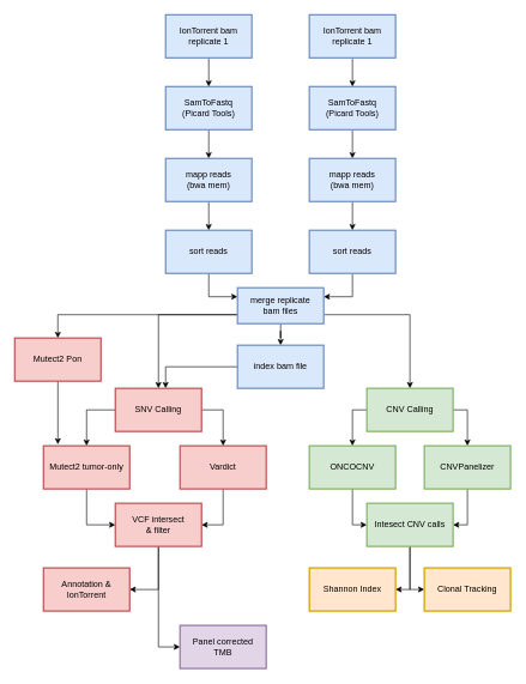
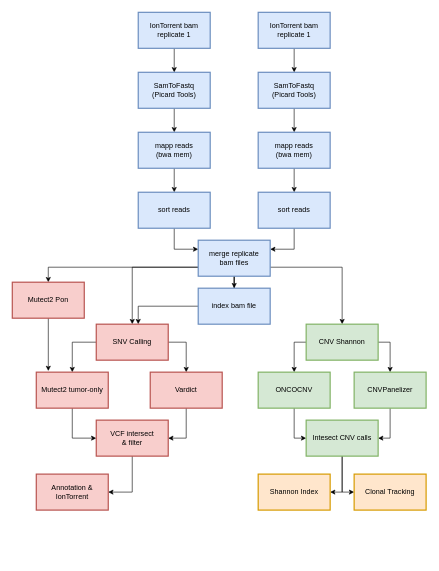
  <mxCell id="0" />
  <mxCell id="1" parent="0" />
  <mxCell id="2" value="" style="edgeStyle=orthogonalEdgeStyle;rounded=0;orthogonalLoop=1;jettySize=auto;html=1;" edge="1" parent="1" source="3" target="7"><mxGeometry relative="1" as="geometry" /></mxCell>
  <mxCell id="3" value="IonTorrent bam replicate 1" style="rounded=0;whiteSpace=wrap;html=1;fillColor=#dae8fc;strokeColor=#6c8ebf;strokeWidth=2;" vertex="1" parent="1"><mxGeometry x="230" y="20" width="120" height="60" as="geometry" /></mxCell>
  <mxCell id="4" value="" style="edgeStyle=orthogonalEdgeStyle;rounded=0;orthogonalLoop=1;jettySize=auto;html=1;" edge="1" parent="1" source="5" target="9"><mxGeometry relative="1" as="geometry" /></mxCell>
  <mxCell id="5" value="IonTorrent bam replicate 1" style="rounded=0;whiteSpace=wrap;html=1;fillColor=#dae8fc;strokeColor=#6c8ebf;strokeWidth=2;" vertex="1" parent="1"><mxGeometry x="430" y="20" width="120" height="60" as="geometry" /></mxCell>
  <mxCell id="6" value="" style="edgeStyle=orthogonalEdgeStyle;rounded=0;orthogonalLoop=1;jettySize=auto;html=1;" edge="1" parent="1" source="7" target="11"><mxGeometry relative="1" as="geometry" /></mxCell>
  <mxCell id="7" value="&lt;div&gt;SamToFastq &lt;br&gt;&lt;/div&gt;&lt;div&gt;(Picard Tools)&lt;/div&gt;" style="rounded=0;whiteSpace=wrap;html=1;fillColor=#dae8fc;strokeColor=#6c8ebf;strokeWidth=2;" vertex="1" parent="1"><mxGeometry x="230" y="120" width="120" height="60" as="geometry" /></mxCell>
  <mxCell id="8" value="" style="edgeStyle=orthogonalEdgeStyle;rounded=0;orthogonalLoop=1;jettySize=auto;html=1;" edge="1" parent="1" source="9" target="13"><mxGeometry relative="1" as="geometry" /></mxCell>
  <mxCell id="9" value="&lt;div&gt;SamToFastq &lt;br&gt;&lt;/div&gt;&lt;div&gt;(Picard Tools)&lt;/div&gt;" style="rounded=0;whiteSpace=wrap;html=1;fillColor=#dae8fc;strokeColor=#6c8ebf;strokeWidth=2;" vertex="1" parent="1"><mxGeometry x="430" y="120" width="120" height="60" as="geometry" /></mxCell>
  <mxCell id="10" value="" style="edgeStyle=orthogonalEdgeStyle;rounded=0;orthogonalLoop=1;jettySize=auto;html=1;" edge="1" parent="1" source="11" target="15"><mxGeometry relative="1" as="geometry" /></mxCell>
  <mxCell id="11" value="&lt;div&gt;mapp reads&lt;/div&gt;&lt;div&gt;(bwa mem)&lt;/div&gt;" style="rounded=0;whiteSpace=wrap;html=1;fillColor=#dae8fc;strokeColor=#6c8ebf;strokeWidth=2;" vertex="1" parent="1"><mxGeometry x="230" y="220" width="120" height="60" as="geometry" /></mxCell>
  <mxCell id="12" value="" style="edgeStyle=orthogonalEdgeStyle;rounded=0;orthogonalLoop=1;jettySize=auto;html=1;" edge="1" parent="1" source="13" target="17"><mxGeometry relative="1" as="geometry" /></mxCell>
  <mxCell id="13" value="&lt;div&gt;mapp reads&lt;/div&gt;&lt;div&gt;(bwa mem)&lt;/div&gt;" style="rounded=0;whiteSpace=wrap;html=1;fillColor=#dae8fc;strokeColor=#6c8ebf;strokeWidth=2;" vertex="1" parent="1"><mxGeometry x="430" y="220" width="120" height="60" as="geometry" /></mxCell>
  <mxCell id="14" style="edgeStyle=orthogonalEdgeStyle;rounded=0;orthogonalLoop=1;jettySize=auto;html=1;entryX=0;entryY=0.25;entryDx=0;entryDy=0;" edge="1" parent="1" source="15" target="22"><mxGeometry relative="1" as="geometry" /></mxCell>
  <mxCell id="15" value="sort reads" style="whiteSpace=wrap;html=1;rounded=0;fillColor=#dae8fc;strokeColor=#6c8ebf;strokeWidth=2;" vertex="1" parent="1"><mxGeometry x="230" y="320" width="120" height="60" as="geometry" /></mxCell>
  <mxCell id="16" style="edgeStyle=orthogonalEdgeStyle;rounded=0;orthogonalLoop=1;jettySize=auto;html=1;entryX=1;entryY=0.25;entryDx=0;entryDy=0;" edge="1" parent="1" source="17" target="22"><mxGeometry relative="1" as="geometry" /></mxCell>
  <mxCell id="17" value="sort reads" style="whiteSpace=wrap;html=1;rounded=0;fillColor=#dae8fc;strokeColor=#6c8ebf;strokeWidth=2;" vertex="1" parent="1"><mxGeometry x="430" y="320" width="120" height="60" as="geometry" /></mxCell>
  <mxCell id="18" value="" style="edgeStyle=orthogonalEdgeStyle;rounded=0;orthogonalLoop=1;jettySize=auto;html=1;" edge="1" parent="1" source="22" target="24"><mxGeometry relative="1" as="geometry" /></mxCell>
  <mxCell id="19" style="edgeStyle=orthogonalEdgeStyle;rounded=0;orthogonalLoop=1;jettySize=auto;html=1;exitX=0;exitY=0.75;exitDx=0;exitDy=0;" edge="1" parent="1" source="22" target="27"><mxGeometry relative="1" as="geometry" /></mxCell>
  <mxCell id="20" style="edgeStyle=orthogonalEdgeStyle;rounded=0;orthogonalLoop=1;jettySize=auto;html=1;exitX=0;exitY=0.75;exitDx=0;exitDy=0;entryX=0.5;entryY=0;entryDx=0;entryDy=0;" edge="1" parent="1" source="22" target="49"><mxGeometry relative="1" as="geometry" /></mxCell>
  <mxCell id="21" style="edgeStyle=orthogonalEdgeStyle;rounded=0;orthogonalLoop=1;jettySize=auto;html=1;exitX=1;exitY=0.75;exitDx=0;exitDy=0;entryX=0.5;entryY=0;entryDx=0;entryDy=0;" edge="1" parent="1" source="22" target="37"><mxGeometry relative="1" as="geometry" /></mxCell>
- <mxCell id="22" value="&lt;div&gt;merge replicate &lt;br&gt;&lt;/div&gt;&lt;div&gt;bam files&lt;/div&gt;" style="rounded=0;whiteSpace=wrap;html=1;fillColor=#dae8fc;strokeColor=#6c8ebf;strokeWidth=2;" vertex="1" parent="1"><mxGeometry x="330" y="400" width="120" height="50" as="geometry" /></mxCell>
+ <mxCell id="22" value="&lt;div&gt;merge replicate &lt;br&gt;&lt;/div&gt;&lt;div&gt;bam files&lt;/div&gt;" style="rounded=0;whiteSpace=wrap;html=1;fillColor=#dae8fc;strokeColor=#6c8ebf;strokeWidth=2;" vertex="1" parent="1"><mxGeometry x="330" y="400" width="120" height="60" as="geometry" /></mxCell>
  <mxCell id="23" style="edgeStyle=orthogonalEdgeStyle;rounded=0;orthogonalLoop=1;jettySize=auto;html=1;entryX=0.583;entryY=0;entryDx=0;entryDy=0;entryPerimeter=0;" edge="1" parent="1" source="24" target="27"><mxGeometry relative="1" as="geometry" /></mxCell>
  <mxCell id="24" value="index bam file" style="rounded=0;whiteSpace=wrap;html=1;fillColor=#dae8fc;strokeColor=#6c8ebf;strokeWidth=2;" vertex="1" parent="1"><mxGeometry x="330" y="480" width="120" height="60" as="geometry" /></mxCell>
  <mxCell id="25" style="edgeStyle=orthogonalEdgeStyle;rounded=0;orthogonalLoop=1;jettySize=auto;html=1;exitX=1;exitY=0.5;exitDx=0;exitDy=0;entryX=0.5;entryY=0;entryDx=0;entryDy=0;" edge="1" parent="1" source="27" target="29"><mxGeometry relative="1" as="geometry" /></mxCell>
  <mxCell id="26" style="edgeStyle=orthogonalEdgeStyle;rounded=0;orthogonalLoop=1;jettySize=auto;html=1;exitX=0;exitY=0.5;exitDx=0;exitDy=0;" edge="1" parent="1" source="27" target="31"><mxGeometry relative="1" as="geometry" /></mxCell>
  <mxCell id="27" value="SNV Calling" style="rounded=0;whiteSpace=wrap;html=1;fillColor=#f8cecc;strokeColor=#b85450;strokeWidth=2;" vertex="1" parent="1"><mxGeometry x="160" y="540" width="120" height="60" as="geometry" /></mxCell>
  <mxCell id="28" style="edgeStyle=orthogonalEdgeStyle;rounded=0;orthogonalLoop=1;jettySize=auto;html=1;entryX=1;entryY=0.5;entryDx=0;entryDy=0;" edge="1" parent="1" source="29" target="34"><mxGeometry relative="1" as="geometry" /></mxCell>
  <mxCell id="29" value="Vardict" style="rounded=0;whiteSpace=wrap;html=1;fillColor=#f8cecc;strokeColor=#b85450;strokeWidth=2;" vertex="1" parent="1"><mxGeometry x="250" y="620" width="120" height="60" as="geometry" /></mxCell>
  <mxCell id="30" style="edgeStyle=orthogonalEdgeStyle;rounded=0;orthogonalLoop=1;jettySize=auto;html=1;exitX=0.5;exitY=1;exitDx=0;exitDy=0;entryX=0;entryY=0.5;entryDx=0;entryDy=0;" edge="1" parent="1" source="31" target="34"><mxGeometry relative="1" as="geometry" /></mxCell>
  <mxCell id="31" value="Mutect2 tumor-only" style="rounded=0;whiteSpace=wrap;html=1;fillColor=#f8cecc;strokeColor=#b85450;strokeWidth=2;" vertex="1" parent="1"><mxGeometry x="60" y="620" width="120" height="60" as="geometry" /></mxCell>
  <mxCell id="32" value="" style="edgeStyle=orthogonalEdgeStyle;rounded=0;orthogonalLoop=1;jettySize=auto;html=1;entryX=1;entryY=0.5;entryDx=0;entryDy=0;" edge="1" parent="1" source="34" target="45"><mxGeometry relative="1" as="geometry" /></mxCell>
- <mxCell id="33" style="edgeStyle=orthogonalEdgeStyle;rounded=0;orthogonalLoop=1;jettySize=auto;html=1;entryX=0;entryY=0.5;entryDx=0;entryDy=0;" edge="1" parent="1" source="34" target="50"><mxGeometry relative="1" as="geometry" /></mxCell>
  <mxCell id="34" value="&lt;div&gt;VCF intersect&lt;/div&gt;&lt;div&gt;&amp;amp; filter&lt;br&gt;&lt;/div&gt;" style="rounded=0;whiteSpace=wrap;html=1;fillColor=#f8cecc;strokeColor=#b85450;strokeWidth=2;" vertex="1" parent="1"><mxGeometry x="160" y="700" width="120" height="60" as="geometry" /></mxCell>
  <mxCell id="35" style="edgeStyle=orthogonalEdgeStyle;rounded=0;orthogonalLoop=1;jettySize=auto;html=1;exitX=0;exitY=0.5;exitDx=0;exitDy=0;entryX=0.5;entryY=0;entryDx=0;entryDy=0;" edge="1" parent="1" source="37" target="39"><mxGeometry relative="1" as="geometry" /></mxCell>
  <mxCell id="36" style="edgeStyle=orthogonalEdgeStyle;rounded=0;orthogonalLoop=1;jettySize=auto;html=1;exitX=1;exitY=0.5;exitDx=0;exitDy=0;" edge="1" parent="1" source="37" target="41"><mxGeometry relative="1" as="geometry" /></mxCell>
- <mxCell id="37" value="CNV Calling" style="rounded=0;whiteSpace=wrap;html=1;fillColor=#d5e8d4;strokeColor=#82b366;strokeWidth=2;" vertex="1" parent="1"><mxGeometry x="510" y="540" width="120" height="60" as="geometry" /></mxCell>
+ <mxCell id="37" value="CNV Shannon" style="rounded=0;whiteSpace=wrap;html=1;fillColor=#d5e8d4;strokeColor=#82b366;strokeWidth=2;" vertex="1" parent="1"><mxGeometry x="510" y="540" width="120" height="60" as="geometry" /></mxCell>
  <mxCell id="38" style="edgeStyle=orthogonalEdgeStyle;rounded=0;orthogonalLoop=1;jettySize=auto;html=1;exitX=0.5;exitY=1;exitDx=0;exitDy=0;entryX=0;entryY=0.5;entryDx=0;entryDy=0;" edge="1" parent="1" source="39" target="44"><mxGeometry relative="1" as="geometry" /></mxCell>
  <mxCell id="39" value="ONCOCNV" style="rounded=0;whiteSpace=wrap;html=1;fillColor=#d5e8d4;strokeColor=#82b366;strokeWidth=2;" vertex="1" parent="1"><mxGeometry x="430" y="620" width="120" height="60" as="geometry" /></mxCell>
  <mxCell id="40" style="edgeStyle=orthogonalEdgeStyle;rounded=0;orthogonalLoop=1;jettySize=auto;html=1;entryX=1;entryY=0.5;entryDx=0;entryDy=0;" edge="1" parent="1" source="41" target="44"><mxGeometry relative="1" as="geometry" /></mxCell>
  <mxCell id="41" value="CNVPanelizer" style="rounded=0;whiteSpace=wrap;html=1;fillColor=#d5e8d4;strokeColor=#82b366;strokeWidth=2;" vertex="1" parent="1"><mxGeometry x="590" y="620" width="120" height="60" as="geometry" /></mxCell>
  <mxCell id="42" style="edgeStyle=orthogonalEdgeStyle;rounded=0;orthogonalLoop=1;jettySize=auto;html=1;exitX=0.5;exitY=1;exitDx=0;exitDy=0;entryX=0;entryY=0.5;entryDx=0;entryDy=0;" edge="1" parent="1" source="44" target="47"><mxGeometry relative="1" as="geometry" /></mxCell>
  <mxCell id="43" style="edgeStyle=orthogonalEdgeStyle;rounded=0;orthogonalLoop=1;jettySize=auto;html=1;entryX=1;entryY=0.5;entryDx=0;entryDy=0;" edge="1" parent="1" source="44" target="46"><mxGeometry relative="1" as="geometry" /></mxCell>
  <mxCell id="44" value="Intesect CNV calls" style="rounded=0;whiteSpace=wrap;html=1;fillColor=#d5e8d4;strokeColor=#82b366;strokeWidth=2;" vertex="1" parent="1"><mxGeometry x="510" y="700" width="120" height="60" as="geometry" /></mxCell>
  <mxCell id="45" value="Annotation &amp;amp; IonTorrent" style="whiteSpace=wrap;html=1;rounded=0;fillColor=#f8cecc;strokeColor=#b85450;strokeWidth=2;" vertex="1" parent="1"><mxGeometry x="60" y="790" width="120" height="60" as="geometry" /></mxCell>
  <mxCell id="46" value="Shannon Index" style="rounded=0;whiteSpace=wrap;html=1;fillColor=#ffe6cc;strokeColor=#d79b00;strokeWidth=2;" vertex="1" parent="1"><mxGeometry x="430" y="790" width="120" height="60" as="geometry" /></mxCell>
  <mxCell id="47" value="Clonal Tracking" style="rounded=0;whiteSpace=wrap;html=1;fillColor=#ffe6cc;strokeColor=#d79b00;strokeWidth=2;" vertex="1" parent="1"><mxGeometry x="590" y="790" width="120" height="60" as="geometry" /></mxCell>
  <mxCell id="48" style="edgeStyle=orthogonalEdgeStyle;rounded=0;orthogonalLoop=1;jettySize=auto;html=1;entryX=0.167;entryY=-0.033;entryDx=0;entryDy=0;entryPerimeter=0;" edge="1" parent="1" source="49" target="31"><mxGeometry relative="1" as="geometry" /></mxCell>
  <mxCell id="49" value="Mutect2 Pon" style="rounded=0;whiteSpace=wrap;html=1;fillColor=#f8cecc;strokeColor=#b85450;strokeWidth=2;" vertex="1" parent="1"><mxGeometry x="20" y="470" width="120" height="60" as="geometry" /></mxCell>
- <mxCell id="50" value="&lt;div&gt;Panel corrected &lt;br&gt;&lt;/div&gt;&lt;div&gt;TMB&lt;/div&gt;" style="rounded=0;whiteSpace=wrap;html=1;fillColor=#e1d5e7;strokeColor=#9673a6;strokeWidth=2;" vertex="1" parent="1"><mxGeometry x="250" y="870" width="120" height="60" as="geometry" /></mxCell>
